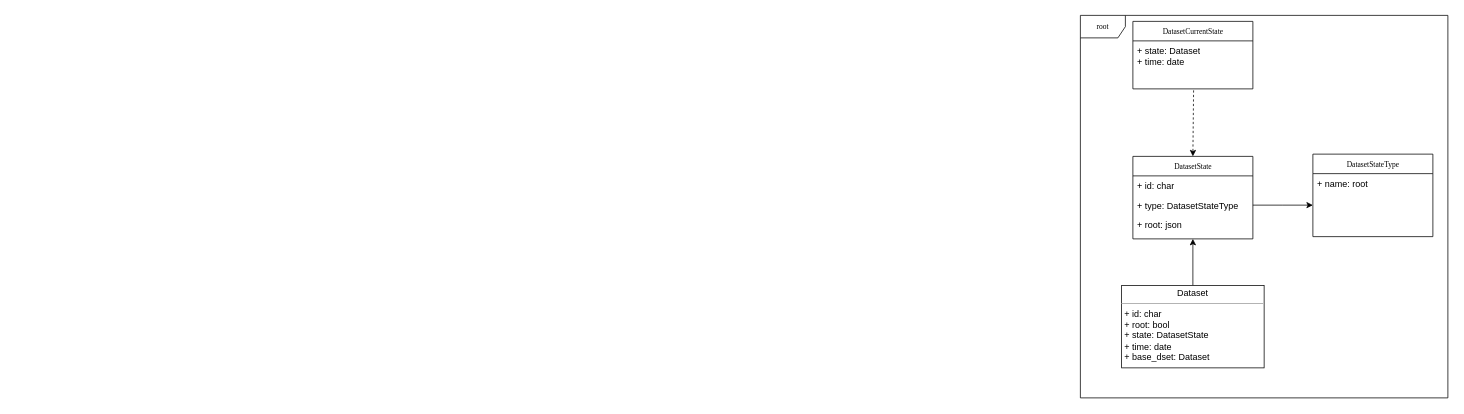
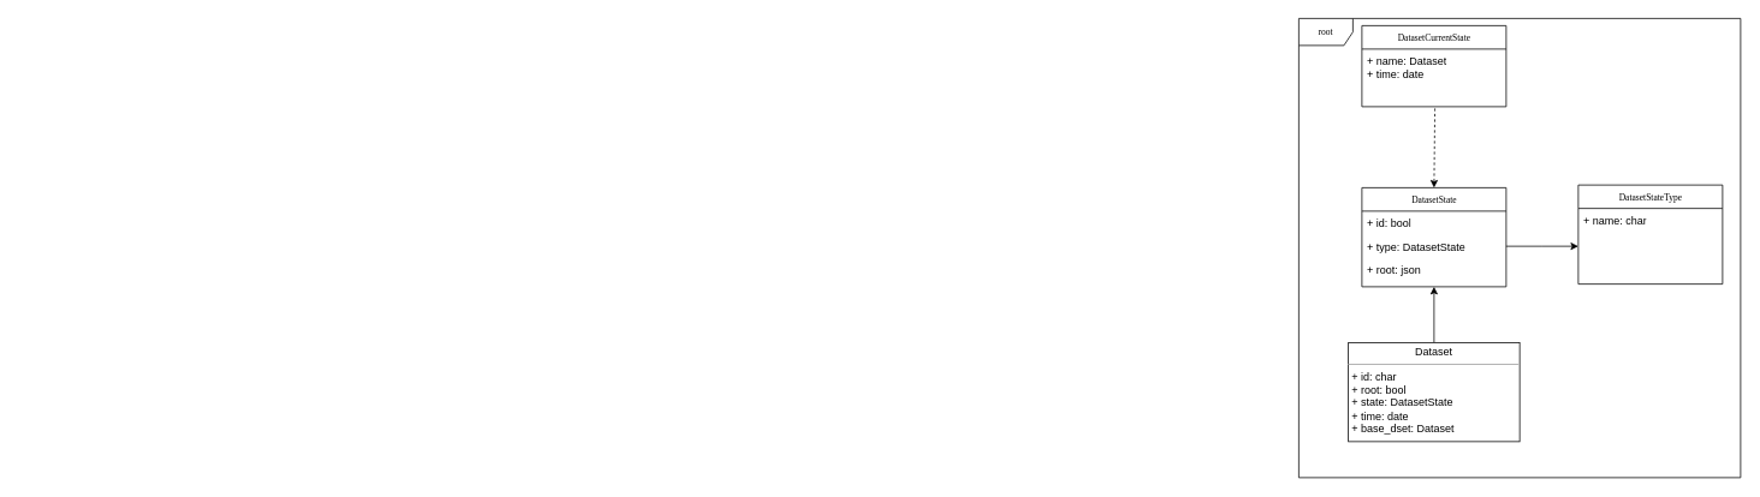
  <mxCell id="0" />
  <mxCell id="1" parent="0" />
  <mxCell id="2" value="root" style="shape=umlFrame;whiteSpace=wrap;html=1;rounded=0;shadow=0;comic=0;labelBackgroundColor=none;strokeWidth=1;fontFamily=Verdana;fontSize=10;align=center;" parent="1" vertex="1"><mxGeometry x="1440" y="20" width="490" height="510" as="geometry" /></mxCell>
  <mxCell id="3" style="edgeStyle=orthogonalEdgeStyle;rounded=0;orthogonalLoop=1;jettySize=auto;html=1;exitX=0.506;exitY=1.031;exitDx=0;exitDy=0;entryX=0.5;entryY=0;entryDx=0;entryDy=0;exitPerimeter=0;dashed=1;" edge="1" parent="1" source="15" target="4"><mxGeometry relative="1" as="geometry"><Array as="points"><mxPoint x="1590" y="120" /></Array></mxGeometry></mxCell>
  <mxCell id="4" value="DatasetState" style="swimlane;html=1;fontStyle=0;childLayout=stackLayout;horizontal=1;startSize=26;fillColor=none;horizontalStack=0;resizeParent=1;resizeLast=0;collapsible=1;marginBottom=0;swimlaneFillColor=#ffffff;rounded=0;shadow=0;comic=0;labelBackgroundColor=none;strokeWidth=1;fontFamily=Verdana;fontSize=10;align=center;" parent="1" vertex="1"><mxGeometry x="1510" y="208" width="160" height="110" as="geometry" /></mxCell>
- <mxCell id="5" value="+ id: char" style="text;html=1;strokeColor=none;fillColor=none;align=left;verticalAlign=top;spacingLeft=4;spacingRight=4;whiteSpace=wrap;overflow=hidden;rotatable=0;points=[[0,0.5],[1,0.5]];portConstraint=eastwest;" parent="4" vertex="1"><mxGeometry y="26" width="160" height="26" as="geometry" /></mxCell>
- <mxCell id="6" value="+ type: DatasetStateType" style="text;html=1;strokeColor=none;fillColor=none;align=left;verticalAlign=top;spacingLeft=4;spacingRight=4;whiteSpace=wrap;overflow=hidden;rotatable=0;points=[[0,0.5],[1,0.5]];portConstraint=eastwest;" parent="4" vertex="1"><mxGeometry y="52" width="160" height="26" as="geometry" /></mxCell>
+ <mxCell id="5" value="+ id: bool" style="text;html=1;strokeColor=none;fillColor=none;align=left;verticalAlign=top;spacingLeft=4;spacingRight=4;whiteSpace=wrap;overflow=hidden;rotatable=0;points=[[0,0.5],[1,0.5]];portConstraint=eastwest;" parent="4" vertex="1"><mxGeometry y="26" width="160" height="26" as="geometry" /></mxCell>
+ <mxCell id="6" value="+ type: DatasetState" style="text;html=1;strokeColor=none;fillColor=none;align=left;verticalAlign=top;spacingLeft=4;spacingRight=4;whiteSpace=wrap;overflow=hidden;rotatable=0;points=[[0,0.5],[1,0.5]];portConstraint=eastwest;" parent="4" vertex="1"><mxGeometry y="52" width="160" height="26" as="geometry" /></mxCell>
  <mxCell id="7" value="+ root: json" style="text;html=1;strokeColor=none;fillColor=none;align=left;verticalAlign=top;spacingLeft=4;spacingRight=4;whiteSpace=wrap;overflow=hidden;rotatable=0;points=[[0,0.5],[1,0.5]];portConstraint=eastwest;" parent="4" vertex="1"><mxGeometry y="78" width="160" height="26" as="geometry" /></mxCell>
  <mxCell id="8" value="DatasetStateType" style="swimlane;html=1;fontStyle=0;childLayout=stackLayout;horizontal=1;startSize=26;fillColor=none;horizontalStack=0;resizeParent=1;resizeLast=0;collapsible=1;marginBottom=0;swimlaneFillColor=#ffffff;rounded=0;shadow=0;comic=0;labelBackgroundColor=none;strokeWidth=1;fontFamily=Verdana;fontSize=10;align=center;" parent="1" vertex="1"><mxGeometry x="1750" y="205" width="160" height="110" as="geometry" /></mxCell>
- <mxCell id="9" value="+ name: root" style="text;html=1;strokeColor=none;fillColor=none;align=left;verticalAlign=top;spacingLeft=4;spacingRight=4;whiteSpace=wrap;overflow=hidden;rotatable=0;points=[[0,0.5],[1,0.5]];portConstraint=eastwest;" parent="8" vertex="1"><mxGeometry y="26" width="160" height="26" as="geometry" /></mxCell>
+ <mxCell id="9" value="+ name: char" style="text;html=1;strokeColor=none;fillColor=none;align=left;verticalAlign=top;spacingLeft=4;spacingRight=4;whiteSpace=wrap;overflow=hidden;rotatable=0;points=[[0,0.5],[1,0.5]];portConstraint=eastwest;" parent="8" vertex="1"><mxGeometry y="26" width="160" height="26" as="geometry" /></mxCell>
  <mxCell id="10" style="edgeStyle=orthogonalEdgeStyle;rounded=0;html=1;dashed=1;labelBackgroundColor=none;startFill=0;endArrow=open;endFill=0;endSize=10;fontFamily=Verdana;fontSize=10;" parent="1" edge="1"><mxGeometry relative="1" as="geometry"><Array as="points"><mxPoint x="80" y="460" /></Array><mxPoint x="20" y="460" as="targetPoint" /></mxGeometry></mxCell>
  <mxCell id="11" style="edgeStyle=orthogonalEdgeStyle;rounded=0;orthogonalLoop=1;jettySize=auto;html=1;exitX=0.5;exitY=0;exitDx=0;exitDy=0;entryX=0.5;entryY=1;entryDx=0;entryDy=0;" edge="1" parent="1" source="12" target="4"><mxGeometry relative="1" as="geometry"><mxPoint x="1605" y="150" as="targetPoint" /></mxGeometry></mxCell>
  <mxCell id="12" value="&lt;p style=&quot;margin: 0px ; margin-top: 4px ; text-align: center&quot;&gt;Dataset&lt;br&gt;&lt;/p&gt;&lt;hr size=&quot;1&quot;&gt;&lt;p style=&quot;margin: 0px ; margin-left: 4px&quot;&gt;+ id: char&lt;/p&gt;&lt;p style=&quot;margin: 0px ; margin-left: 4px&quot;&gt;+ root: bool&lt;/p&gt;&lt;p style=&quot;margin: 0px ; margin-left: 4px&quot;&gt;+ state: DatasetState&lt;/p&gt;&lt;p style=&quot;margin: 0px ; margin-left: 4px&quot;&gt;+ time: date&lt;/p&gt;&lt;p style=&quot;margin: 0px ; margin-left: 4px&quot;&gt;+ base_dset: Dataset&lt;br&gt;&lt;/p&gt;" style="verticalAlign=top;align=left;overflow=fill;fontSize=12;fontFamily=Helvetica;html=1;rounded=0;shadow=0;comic=0;labelBackgroundColor=none;strokeWidth=1" parent="1" vertex="1"><mxGeometry x="1495" y="380" width="190" height="110" as="geometry" /></mxCell>
  <mxCell id="13" style="edgeStyle=orthogonalEdgeStyle;rounded=0;orthogonalLoop=1;jettySize=auto;html=1;exitX=1;exitY=0.5;exitDx=0;exitDy=0;" edge="1" parent="1" source="6"><mxGeometry relative="1" as="geometry"><mxPoint x="1750" y="273" as="targetPoint" /></mxGeometry></mxCell>
  <mxCell id="14" value="DatasetCurrentState" style="swimlane;html=1;fontStyle=0;childLayout=stackLayout;horizontal=1;startSize=26;fillColor=none;horizontalStack=0;resizeParent=1;resizeLast=0;collapsible=1;marginBottom=0;swimlaneFillColor=#ffffff;rounded=0;shadow=0;comic=0;labelBackgroundColor=none;strokeWidth=1;fontFamily=Verdana;fontSize=10;align=center;" vertex="1" parent="1"><mxGeometry x="1510" y="28" width="160" height="90" as="geometry" /></mxCell>
- <mxCell id="15" value="&lt;div&gt;+ state: Dataset&lt;/div&gt;&lt;div&gt;+ time: date&lt;br&gt;&lt;/div&gt;" style="text;html=1;strokeColor=none;fillColor=none;align=left;verticalAlign=top;spacingLeft=4;spacingRight=4;whiteSpace=wrap;overflow=hidden;rotatable=0;points=[[0,0.5],[1,0.5]];portConstraint=eastwest;" vertex="1" parent="14"><mxGeometry y="26" width="160" height="64" as="geometry" /></mxCell>
+ <mxCell id="15" value="&lt;div&gt;+ name: Dataset&lt;/div&gt;&lt;div&gt;+ time: date&lt;br&gt;&lt;/div&gt;" style="text;html=1;strokeColor=none;fillColor=none;align=left;verticalAlign=top;spacingLeft=4;spacingRight=4;whiteSpace=wrap;overflow=hidden;rotatable=0;points=[[0,0.5],[1,0.5]];portConstraint=eastwest;" vertex="1" parent="14"><mxGeometry y="26" width="160" height="64" as="geometry" /></mxCell>
